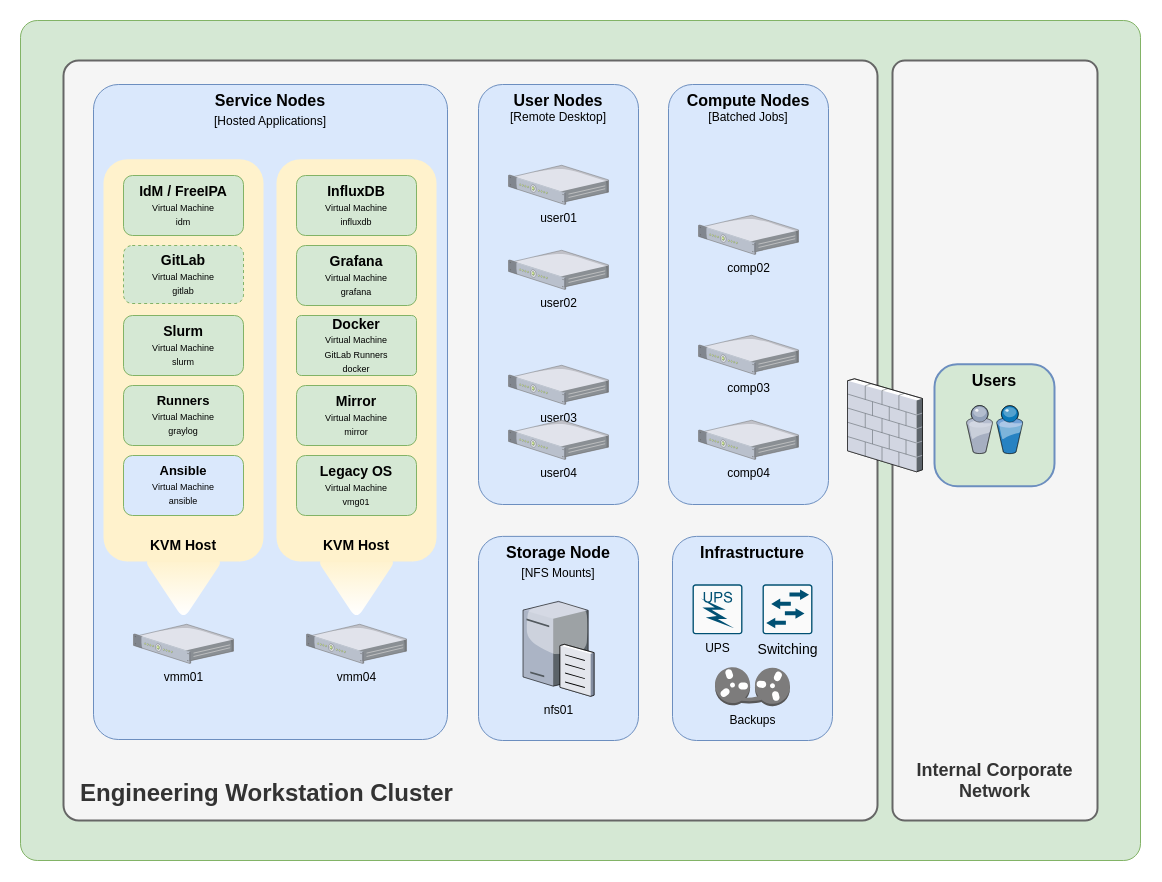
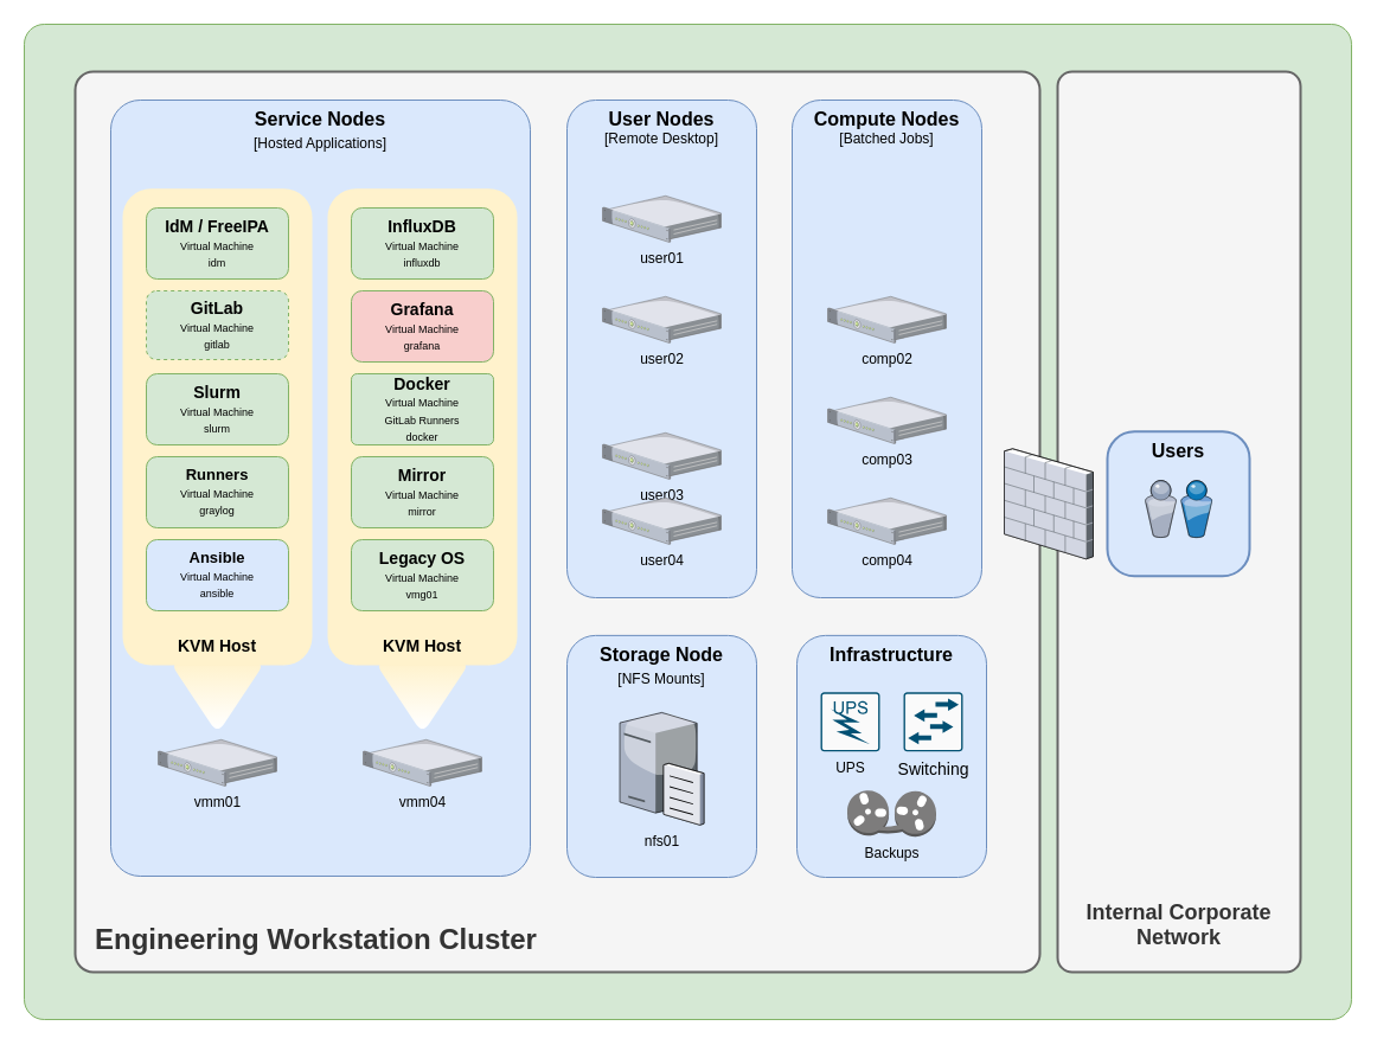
  <mxCell id="0" />
  <mxCell id="1" parent="0" />
  <mxCell id="2" value="" style="rounded=1;whiteSpace=wrap;html=1;fillColor=#d5e8d4;strokeColor=#82b366;arcSize=2;verticalAlign=bottom;spacingBottom=11;" parent="1" vertex="1"><mxGeometry x="20" y="20" width="1120" height="840" as="geometry" /></mxCell>
  <mxCell id="3" value="&lt;b&gt;&lt;font style=&quot;font-size: 24px&quot;&gt;Engineering Workstation Cluster&lt;/font&gt;&lt;/b&gt;" style="rounded=1;whiteSpace=wrap;html=1;gradientDirection=east;verticalAlign=bottom;fillColor=#f5f5f5;strokeColor=#666666;fontColor=#333333;arcSize=2;align=left;spacing=2;spacingTop=0;spacingBottom=10;spacingLeft=15;strokeWidth=2;" parent="1" vertex="1"><mxGeometry x="63" y="60" width="814" height="760" as="geometry" /></mxCell>
  <mxCell id="4" value="&lt;b style=&quot;font-size: 16px&quot;&gt;User Nodes&lt;br&gt;&lt;/b&gt;[Remote Desktop]" style="rounded=1;whiteSpace=wrap;html=1;fillColor=#dae8fc;strokeColor=#6c8ebf;verticalAlign=top;" parent="1" vertex="1"><mxGeometry x="478" y="84" width="160" height="420" as="geometry" /></mxCell>
  <mxCell id="5" value="user01" style="verticalLabelPosition=bottom;aspect=fixed;html=1;verticalAlign=top;strokeColor=none;align=center;outlineConnect=0;shape=mxgraph.citrix.1u_2u_server;" parent="1" vertex="1"><mxGeometry x="508" y="164.78" width="100" height="39.1" as="geometry" /></mxCell>
  <mxCell id="6" value="user03" style="verticalLabelPosition=bottom;aspect=fixed;html=1;verticalAlign=top;strokeColor=none;align=center;outlineConnect=0;shape=mxgraph.citrix.1u_2u_server;" parent="1" vertex="1"><mxGeometry x="508" y="364.78" width="100" height="39.1" as="geometry" /></mxCell>
  <mxCell id="7" value="user02" style="verticalLabelPosition=bottom;aspect=fixed;html=1;verticalAlign=top;strokeColor=none;align=center;outlineConnect=0;shape=mxgraph.citrix.1u_2u_server;" parent="1" vertex="1"><mxGeometry x="508" y="249.78" width="100" height="39.1" as="geometry" /></mxCell>
  <mxCell id="8" value="&lt;b style=&quot;font-size: 16px&quot;&gt;Compute Nodes&lt;br&gt;&lt;/b&gt;[Batched Jobs]" style="rounded=1;whiteSpace=wrap;html=1;fillColor=#dae8fc;strokeColor=#6c8ebf;verticalAlign=top;" parent="1" vertex="1"><mxGeometry x="668" y="84" width="160" height="420" as="geometry" /></mxCell>
  <mxCell id="9" value="comp03" style="verticalLabelPosition=bottom;aspect=fixed;html=1;verticalAlign=top;strokeColor=none;align=center;outlineConnect=0;shape=mxgraph.citrix.1u_2u_server;" parent="1" vertex="1"><mxGeometry x="698" y="334.78" width="100" height="39.1" as="geometry" /></mxCell>
- <mxCell id="10" value="comp02" style="verticalLabelPosition=bottom;aspect=fixed;html=1;verticalAlign=top;strokeColor=none;align=center;outlineConnect=0;shape=mxgraph.citrix.1u_2u_server;" parent="1" vertex="1"><mxGeometry x="698" y="214.78" width="100" height="39.1" as="geometry" /></mxCell>
+ <mxCell id="10" value="comp02" style="verticalLabelPosition=bottom;aspect=fixed;html=1;verticalAlign=top;strokeColor=none;align=center;outlineConnect=0;shape=mxgraph.citrix.1u_2u_server;" parent="1" vertex="1"><mxGeometry x="698" y="249.78" width="100" height="39.1" as="geometry" /></mxCell>
  <mxCell id="11" value="&lt;font style=&quot;font-size: 16px;&quot;&gt;&lt;b&gt;Service Nodes&lt;br&gt;&lt;/b&gt;&lt;span style=&quot;font-size: 12px;&quot;&gt;[Hosted Applications]&lt;/span&gt;&lt;b style=&quot;&quot;&gt;&lt;br&gt;&lt;/b&gt;&lt;/font&gt;" style="rounded=1;whiteSpace=wrap;html=1;fillColor=#dae8fc;strokeColor=#6c8ebf;verticalAlign=top;arcSize=7;" parent="1" vertex="1"><mxGeometry x="93" y="84" width="354" height="655" as="geometry" /></mxCell>
  <mxCell id="12" value="vmm01" style="verticalLabelPosition=bottom;aspect=fixed;html=1;verticalAlign=top;strokeColor=none;align=center;outlineConnect=0;shape=mxgraph.citrix.1u_2u_server;" parent="1" vertex="1"><mxGeometry x="133" y="623.78" width="100" height="39.1" as="geometry" /></mxCell>
  <mxCell id="13" value="" style="triangle;whiteSpace=wrap;html=1;verticalAlign=top;rotation=90;rounded=1;fillColor=#fff2cc;gradientColor=#ffffff;gradientDirection=east;strokeColor=none;" parent="1" vertex="1"><mxGeometry x="153" y="548.78" width="60" height="80" as="geometry" /></mxCell>
  <mxCell id="14" value="&lt;b&gt;&lt;font style=&quot;font-size: 14px&quot;&gt;KVM Host&lt;br&gt;&lt;/font&gt;&lt;/b&gt;" style="rounded=1;whiteSpace=wrap;html=1;gradientDirection=east;verticalAlign=bottom;fillColor=#fff2cc;strokeColor=none;spacing=7;" parent="1" vertex="1"><mxGeometry x="103" y="158.78" width="160" height="402.22" as="geometry" /></mxCell>
  <mxCell id="15" value="&lt;font style=&quot;font-size: 14px&quot;&gt;&lt;b&gt;IdM / FreeIPA&lt;br&gt;&lt;/b&gt;&lt;/font&gt;&lt;font style=&quot;font-size: 9px;&quot;&gt;Virtual Machine&lt;br&gt;idm&lt;br&gt;&lt;/font&gt;" style="rounded=1;whiteSpace=wrap;html=1;gradientDirection=east;verticalAlign=middle;fillColor=#d5e8d4;strokeColor=#82b366;" parent="1" vertex="1"><mxGeometry x="123" y="175" width="120" height="60" as="geometry" /></mxCell>
  <mxCell id="16" value="&lt;font style=&quot;font-size: 14px&quot;&gt;&lt;b&gt;GitLab&lt;br&gt;&lt;/b&gt;&lt;/font&gt;&lt;font style=&quot;font-size: 9px&quot;&gt;Virtual Machine&lt;br&gt;gitlab&lt;br&gt;&lt;/font&gt;" style="rounded=1;whiteSpace=wrap;html=1;gradientDirection=east;verticalAlign=middle;fillColor=#d5e8d4;strokeColor=#82b366;dashed=1;" parent="1" vertex="1"><mxGeometry x="123" y="245" width="120" height="58" as="geometry" /></mxCell>
  <mxCell id="17" value="vmm04" style="verticalLabelPosition=bottom;aspect=fixed;html=1;verticalAlign=top;strokeColor=none;align=center;outlineConnect=0;shape=mxgraph.citrix.1u_2u_server;" parent="1" vertex="1"><mxGeometry x="306" y="623.78" width="100" height="39.1" as="geometry" /></mxCell>
  <mxCell id="18" value="" style="triangle;whiteSpace=wrap;html=1;verticalAlign=top;rotation=90;rounded=1;fillColor=#fff2cc;gradientColor=#ffffff;gradientDirection=east;strokeColor=none;" parent="1" vertex="1"><mxGeometry x="326" y="548.78" width="60" height="80" as="geometry" /></mxCell>
  <mxCell id="19" value="&lt;b&gt;&lt;font style=&quot;font-size: 14px&quot;&gt;KVM Host&lt;/font&gt;&lt;/b&gt;" style="rounded=1;whiteSpace=wrap;html=1;gradientDirection=east;verticalAlign=bottom;fillColor=#fff2cc;strokeColor=none;spacing=7;" parent="1" vertex="1"><mxGeometry x="276" y="158.78" width="160" height="402.22" as="geometry" /></mxCell>
  <mxCell id="20" value="&lt;font style=&quot;font-size: 14px&quot;&gt;&lt;b&gt;Docker&lt;br&gt;&lt;/b&gt;&lt;/font&gt;&lt;font style=&quot;font-size: 9px&quot;&gt;Virtual Machine&lt;br&gt;GitLab Runners&lt;br&gt;docker&lt;br&gt;&lt;/font&gt;" style="rounded=1;whiteSpace=wrap;html=1;gradientDirection=east;verticalAlign=middle;fillColor=#d5e8d4;strokeColor=#82b366;arcSize=8;" parent="1" vertex="1"><mxGeometry x="296" y="315" width="120" height="60" as="geometry" /></mxCell>
  <mxCell id="21" value="user04" style="verticalLabelPosition=bottom;aspect=fixed;html=1;verticalAlign=top;strokeColor=none;align=center;outlineConnect=0;shape=mxgraph.citrix.1u_2u_server;" parent="1" vertex="1"><mxGeometry x="508" y="419.78" width="100" height="39.1" as="geometry" /></mxCell>
  <mxCell id="22" value="&lt;font style=&quot;&quot;&gt;&lt;font style=&quot;font-size: 14px;&quot;&gt;&lt;b style=&quot;&quot;&gt;InfluxDB&lt;/b&gt;&lt;b style=&quot;&quot;&gt;&lt;br&gt;&lt;/b&gt;&lt;/font&gt;&lt;font style=&quot;font-size: 9px;&quot;&gt;Virtual Machine&lt;br&gt;influxdb&lt;/font&gt;&lt;br&gt;&lt;/font&gt;" style="rounded=1;whiteSpace=wrap;html=1;gradientDirection=east;verticalAlign=middle;fillColor=#d5e8d4;strokeColor=#82b366;" parent="1" vertex="1"><mxGeometry x="296" y="175" width="120" height="60" as="geometry" /></mxCell>
  <mxCell id="23" value="comp04" style="verticalLabelPosition=bottom;aspect=fixed;html=1;verticalAlign=top;strokeColor=none;align=center;outlineConnect=0;shape=mxgraph.citrix.1u_2u_server;" parent="1" vertex="1"><mxGeometry x="698" y="419.78" width="100" height="39.1" as="geometry" /></mxCell>
  <mxCell id="24" value="&lt;b&gt;&lt;font style=&quot;font-size: 18px;&quot;&gt;Internal Corporate&lt;br&gt;Network&lt;/font&gt;&lt;/b&gt;" style="rounded=1;whiteSpace=wrap;html=1;gradientDirection=east;verticalAlign=bottom;fillColor=#f5f5f5;strokeColor=#666666;fontColor=#333333;arcSize=6;align=center;spacingBottom=15;strokeWidth=2;" parent="1" vertex="1"><mxGeometry x="892" y="60" width="205" height="760" as="geometry" /></mxCell>
  <mxCell id="25" value="" style="verticalLabelPosition=bottom;aspect=fixed;html=1;verticalAlign=top;strokeColor=none;align=center;outlineConnect=0;shape=mxgraph.citrix.firewall;flipH=0;flipV=0;" parent="1" vertex="1"><mxGeometry x="847" y="378.28" width="75" height="93" as="geometry" /></mxCell>
- <mxCell id="26" value="&lt;b style=&quot;font-size: 16px;&quot;&gt;Users&lt;br&gt;&lt;/b&gt;" style="rounded=1;whiteSpace=wrap;html=1;fontSize=14;strokeColor=#6C8EBF;strokeWidth=2;fillColor=#d5e8d4;arcSize=19;verticalAlign=top;" parent="1" vertex="1"><mxGeometry x="934" y="363.78" width="120" height="122" as="geometry" /></mxCell>
+ <mxCell id="26" value="&lt;b style=&quot;font-size: 16px;&quot;&gt;Users&lt;br&gt;&lt;/b&gt;" style="rounded=1;whiteSpace=wrap;html=1;fontSize=14;strokeColor=#6C8EBF;strokeWidth=2;fillColor=#DAE8FC;arcSize=19;verticalAlign=top;" parent="1" vertex="1"><mxGeometry x="934" y="363.78" width="120" height="122" as="geometry" /></mxCell>
  <mxCell id="27" value="" style="verticalLabelPosition=bottom;aspect=fixed;html=1;verticalAlign=top;strokeColor=none;align=center;outlineConnect=0;shape=mxgraph.citrix.users;rounded=1;gradientColor=#ffffff;gradientDirection=east;" parent="1" vertex="1"><mxGeometry x="965.776" y="405.02" width="56.438" height="48.125" as="geometry" /></mxCell>
  <mxCell id="28" value="&lt;b style=&quot;font-size: 16px;&quot;&gt;Storage Node&lt;br&gt;&lt;/b&gt;[NFS Mounts]&lt;span style=&quot;font-size: 16px;&quot;&gt;&lt;b&gt;&lt;br&gt;&lt;/b&gt;&lt;/span&gt;" style="rounded=1;whiteSpace=wrap;html=1;fillColor=#dae8fc;strokeColor=#6c8ebf;verticalAlign=top;" parent="1" vertex="1"><mxGeometry x="478" y="535.88" width="160" height="204.12" as="geometry" /></mxCell>
  <mxCell id="29" value="nfs01" style="verticalLabelPosition=bottom;aspect=fixed;html=1;verticalAlign=top;strokeColor=none;align=center;outlineConnect=0;shape=mxgraph.citrix.file_server;" parent="1" vertex="1"><mxGeometry x="522.5" y="598.65" width="71" height="97" as="geometry" /></mxCell>
  <mxCell id="30" value="&lt;span style=&quot;font-size: 16px;&quot;&gt;&lt;b&gt;Infrastructure&lt;br&gt;&lt;/b&gt;&lt;/span&gt;" style="rounded=1;whiteSpace=wrap;html=1;fillColor=#dae8fc;strokeColor=#6c8ebf;verticalAlign=top;" parent="1" vertex="1"><mxGeometry x="672" y="535.88" width="160" height="204.12" as="geometry" /></mxCell>
  <mxCell id="31" value="&lt;font style=&quot;font-size: 12px&quot;&gt;Backups&lt;/font&gt;" style="outlineConnect=0;dashed=0;verticalLabelPosition=bottom;verticalAlign=top;align=center;html=1;shape=mxgraph.aws3.tape_storage;fillColor=#7D7C7C;gradientColor=none;" parent="1" vertex="1"><mxGeometry x="714.5" y="666.65" width="75" height="39" as="geometry" /></mxCell>
  <mxCell id="32" value="UPS" style="points=[[0.015,0.015,0],[0.985,0.015,0],[0.985,0.985,0],[0.015,0.985,0],[0.25,0,0],[0.5,0,0],[0.75,0,0],[1,0.25,0],[1,0.5,0],[1,0.75,0],[0.75,1,0],[0.5,1,0],[0.25,1,0],[0,0.75,0],[0,0.5,0],[0,0.25,0]];verticalLabelPosition=bottom;html=1;verticalAlign=top;aspect=fixed;align=center;pointerEvents=1;shape=mxgraph.cisco19.rect;prIcon=ups;fillColor=#FAFAFA;strokeColor=#005073;rounded=1;" parent="1" vertex="1"><mxGeometry x="692" y="583.78" width="50" height="50" as="geometry" /></mxCell>
  <mxCell id="33" value="Switching" style="sketch=0;points=[[0.015,0.015,0],[0.985,0.015,0],[0.985,0.985,0],[0.015,0.985,0],[0.25,0,0],[0.5,0,0],[0.75,0,0],[1,0.25,0],[1,0.5,0],[1,0.75,0],[0.75,1,0],[0.5,1,0],[0.25,1,0],[0,0.75,0],[0,0.5,0],[0,0.25,0]];verticalLabelPosition=bottom;html=1;verticalAlign=top;aspect=fixed;align=center;pointerEvents=1;shape=mxgraph.cisco19.rect;prIcon=l2_switch;fillColor=#FAFAFA;strokeColor=#005073;fontSize=14;fontColor=none;" parent="1" vertex="1"><mxGeometry x="762" y="583.78" width="50" height="50" as="geometry" /></mxCell>
- <mxCell id="34" value="&lt;font style=&quot;&quot;&gt;&lt;font style=&quot;font-size: 14px;&quot;&gt;&lt;b style=&quot;&quot;&gt;Grafana&lt;/b&gt;&lt;b style=&quot;&quot;&gt;&lt;br&gt;&lt;/b&gt;&lt;/font&gt;&lt;font style=&quot;font-size: 9px;&quot;&gt;Virtual Machine&lt;br&gt;&lt;/font&gt;&lt;font style=&quot;font-size: 9px;&quot;&gt;grafana&lt;/font&gt;&lt;br&gt;&lt;/font&gt;" style="rounded=1;whiteSpace=wrap;html=1;gradientDirection=east;verticalAlign=middle;fillColor=#d5e8d4;strokeColor=#82b366;" parent="1" vertex="1"><mxGeometry x="296" y="245" width="120" height="60" as="geometry" /></mxCell>
+ <mxCell id="34" value="&lt;font style=&quot;&quot;&gt;&lt;font style=&quot;font-size: 14px;&quot;&gt;&lt;b style=&quot;&quot;&gt;Grafana&lt;/b&gt;&lt;b style=&quot;&quot;&gt;&lt;br&gt;&lt;/b&gt;&lt;/font&gt;&lt;font style=&quot;font-size: 9px;&quot;&gt;Virtual Machine&lt;br&gt;&lt;/font&gt;&lt;font style=&quot;font-size: 9px;&quot;&gt;grafana&lt;/font&gt;&lt;br&gt;&lt;/font&gt;" style="rounded=1;whiteSpace=wrap;html=1;gradientDirection=east;verticalAlign=middle;fillColor=#f8cecc;strokeColor=#82b366;" parent="1" vertex="1"><mxGeometry x="296" y="245" width="120" height="60" as="geometry" /></mxCell>
  <mxCell id="35" value="&lt;font style=&quot;font-size: 14px;&quot;&gt;&lt;b&gt;Slurm&lt;br&gt;&lt;/b&gt;&lt;/font&gt;&lt;font style=&quot;font-size: 9px&quot;&gt;Virtual Machine&lt;br&gt;slurm&lt;br&gt;&lt;/font&gt;" style="rounded=1;whiteSpace=wrap;html=1;gradientDirection=east;verticalAlign=middle;fillColor=#d5e8d4;strokeColor=#82b366;" parent="1" vertex="1"><mxGeometry x="123" y="315" width="120" height="60" as="geometry" /></mxCell>
  <mxCell id="36" value="&lt;font style=&quot;font-size: 14px;&quot;&gt;&lt;b style=&quot;&quot;&gt;Legacy OS&lt;br&gt;&lt;/b&gt;&lt;/font&gt;&lt;font style=&quot;font-size: 9px&quot;&gt;Virtual Machine&lt;br&gt;vmg01&lt;br&gt;&lt;/font&gt;" style="rounded=1;whiteSpace=wrap;html=1;gradientDirection=east;verticalAlign=middle;fillColor=#d5e8d4;strokeColor=#82b366;" parent="1" vertex="1"><mxGeometry x="296" y="455" width="120" height="60" as="geometry" /></mxCell>
  <mxCell id="37" value="&lt;font style=&quot;&quot;&gt;&lt;b style=&quot;&quot;&gt;&lt;font style=&quot;font-size: 14px;&quot;&gt;Mirror&lt;/font&gt;&lt;br&gt;&lt;/b&gt;&lt;/font&gt;&lt;font style=&quot;font-size: 9px&quot;&gt;Virtual Machine&lt;br&gt;mirror&lt;br&gt;&lt;/font&gt;" style="rounded=1;whiteSpace=wrap;html=1;gradientDirection=east;verticalAlign=middle;fillColor=#d5e8d4;strokeColor=#82b366;" parent="1" vertex="1"><mxGeometry x="296" y="385" width="120" height="60" as="geometry" /></mxCell>
  <mxCell id="38" value="&lt;font style=&quot;font-size: 13px;&quot;&gt;&lt;b&gt;Runners&lt;br&gt;&lt;/b&gt;&lt;/font&gt;&lt;font style=&quot;font-size: 9px&quot;&gt;Virtual Machine&lt;br&gt;graylog&lt;br&gt;&lt;/font&gt;" style="rounded=1;whiteSpace=wrap;html=1;gradientDirection=east;verticalAlign=middle;fillColor=#d5e8d4;strokeColor=#82b366;" parent="1" vertex="1"><mxGeometry x="123" y="385" width="120" height="60" as="geometry" /></mxCell>
  <mxCell id="39" value="&lt;font style=&quot;font-size: 13px;&quot;&gt;&lt;b&gt;Ansible&lt;br&gt;&lt;/b&gt;&lt;/font&gt;&lt;font style=&quot;font-size: 9px&quot;&gt;Virtual Machine&lt;br&gt;ansible&lt;br&gt;&lt;/font&gt;" style="rounded=1;whiteSpace=wrap;html=1;gradientDirection=east;verticalAlign=middle;fillColor=#dae8fc;strokeColor=#82b366;" parent="1" vertex="1"><mxGeometry x="123" y="455" width="120" height="60" as="geometry" /></mxCell>
